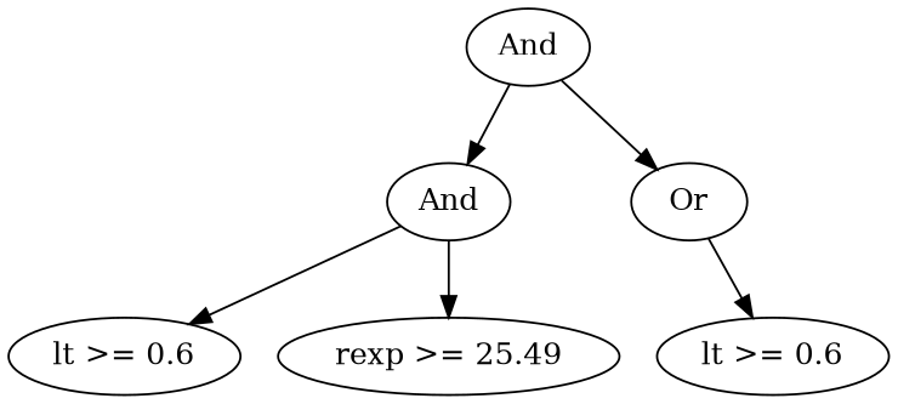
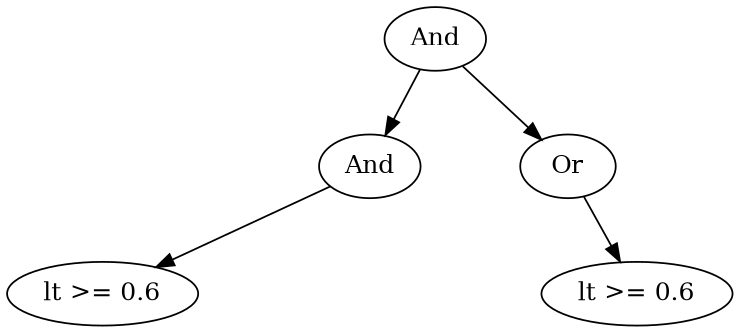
  digraph {
    n1 [height=0.5 label=And width=0.75]
    n2 [height=0.5 label=And width=0.75]
    n3 [height=0.5 label=Or width=0.75]
    n4 [height=0.5 label="lt >= 0.6" width=1.1735]
-   n5 [height=0.5 label="rexp >= 25.49" width=1.7332]
    n6 [height=0.5 label="lt >= 0.6" width=1.1735]
    n1 -> n2
    n1 -> n3
    n2 -> n4
-   n2 -> n5
    n3 -> n6
  }
